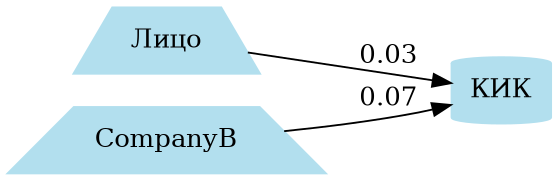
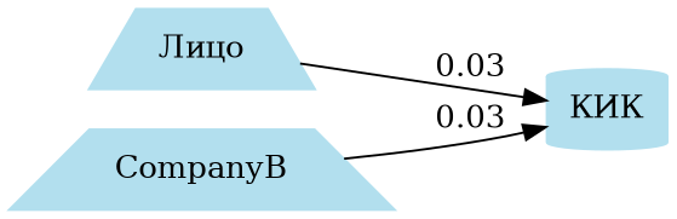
  digraph {
    rankdir=LR
    node [color=lightblue2 shape=trapezium style=filled]
    "КИК" [shape=cylinder]
    "Лицо"
    CompanyB
    "Лицо" -> "КИК" [label=0.03]
-   CompanyB -> "КИК" [label=0.07]
+   CompanyB -> "КИК" [label=0.03]
  }
